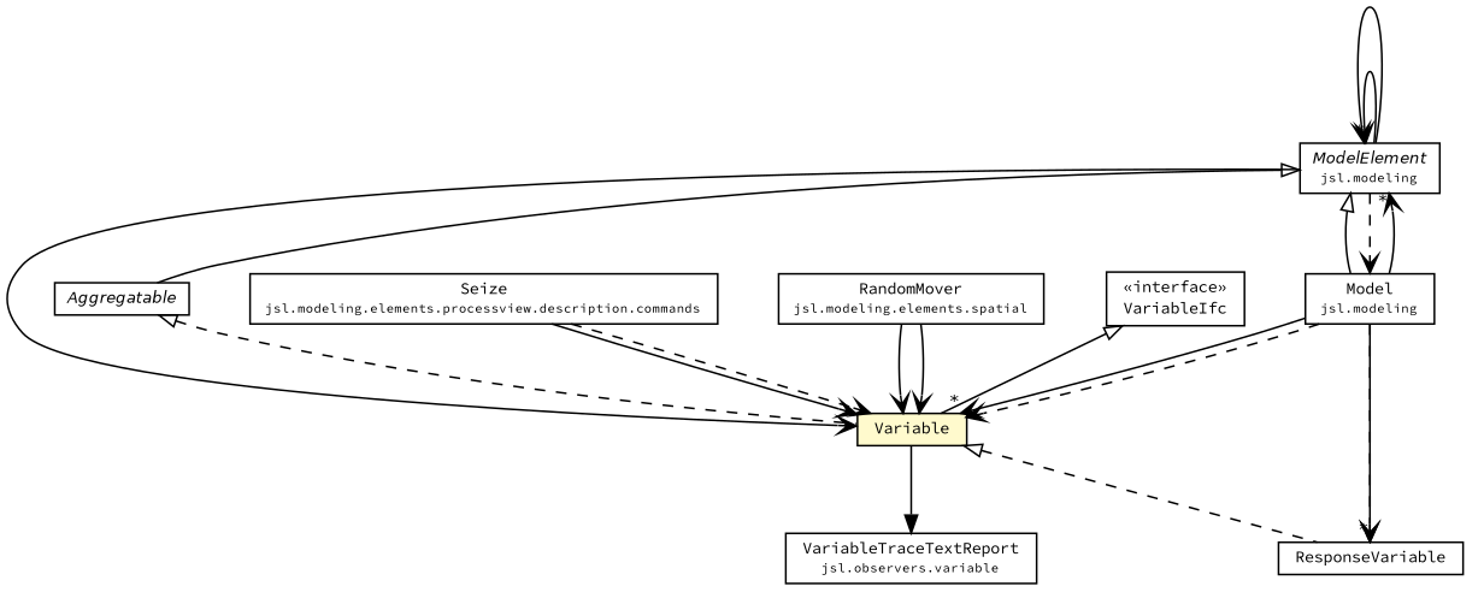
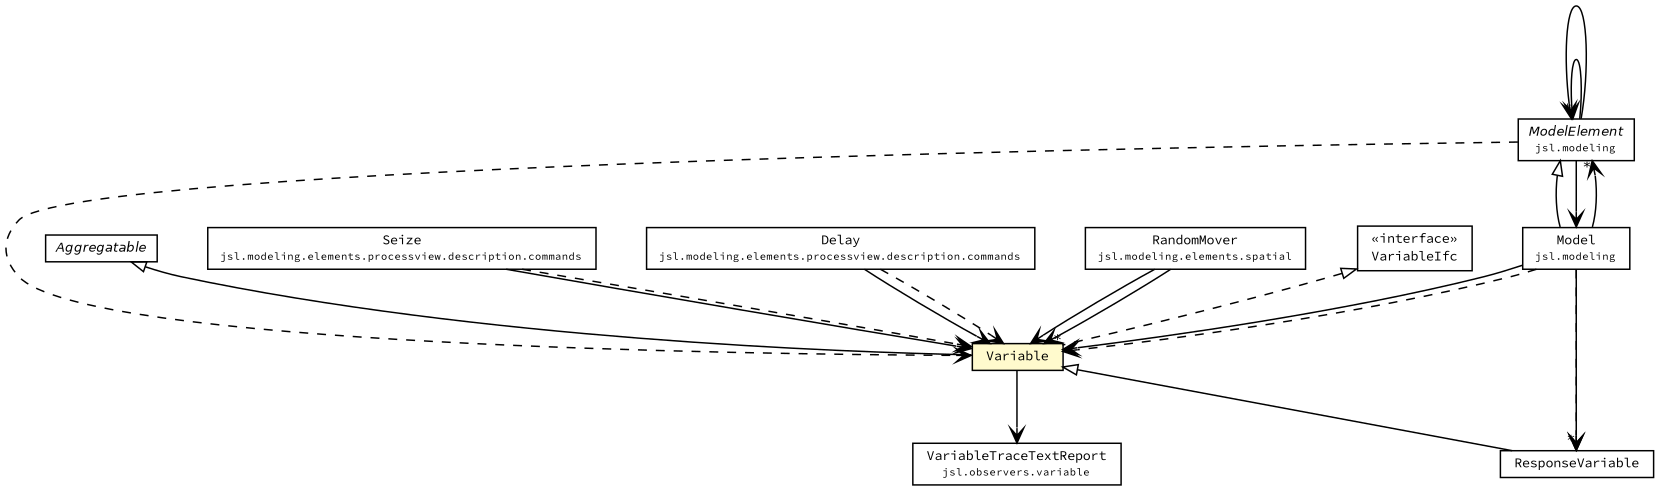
  digraph {
    fontname="Source Code Pro"
    nodesep=0.25
    ranksep=0.5
    node [fontcolor=black fontname="Source Code Pro" fontsize=9.0 shape=plaintext]
    edge [arrowhead=open color=black fontcolor=black fontname="Source Code Pro" fontsize=10.0 headport=p labelfontname=Helvetica labelfontsize=10 tailport=p]
    n1 [label=<<table title="jsl.modeling.ModelElement" border="0" cellborder="1" cellspacing="0" cellpadding="2" port="p" href="../../ModelElement.html"> 		<tr><td><table border="0" cellspacing="0" cellpadding="1"> <tr><td align="center" balign="center"><font face="Helvetica-Oblique"> ModelElement </font></td></tr> <tr><td align="center" balign="center"><font point-size="7.0"> jsl.modeling </font></td></tr> 		</table></td></tr> 		</table>>]
    n2 [label=<<table title="jsl.modeling.Model" border="0" cellborder="1" cellspacing="0" cellpadding="2" port="p" href="../../Model.html"> 		<tr><td><table border="0" cellspacing="0" cellpadding="1"> <tr><td align="center" balign="center"> Model </td></tr> <tr><td align="center" balign="center"><font point-size="7.0"> jsl.modeling </font></td></tr> 		</table></td></tr> 		</table>>]
    n3 [label=<<table title="jsl.modeling.elements.variable.Variable" border="0" cellborder="1" cellspacing="0" cellpadding="2" port="p" bgcolor="lemonChiffon" href="./Variable.html"> 		<tr><td><table border="0" cellspacing="0" cellpadding="1"> <tr><td align="center" balign="center"> Variable </td></tr> 		</table></td></tr> 		</table>>]
    n4 [label=<<table title="jsl.modeling.elements.variable.Aggregatable" border="0" cellborder="1" cellspacing="0" cellpadding="2" port="p" href="./Aggregatable.html"> 		<tr><td><table border="0" cellspacing="0" cellpadding="1"> <tr><td align="center" balign="center"><font face="Helvetica-Oblique"> Aggregatable </font></td></tr> 		</table></td></tr> 		</table>>]
    n5 [label=<<table title="jsl.modeling.elements.variable.ResponseVariable" border="0" cellborder="1" cellspacing="0" cellpadding="2" port="p" href="./ResponseVariable.html"> 		<tr><td><table border="0" cellspacing="0" cellpadding="1"> <tr><td align="center" balign="center"> ResponseVariable </td></tr> 		</table></td></tr> 		</table>>]
    n6 [label=<<table title="jsl.observers.variable.VariableTraceTextReport" border="0" cellborder="1" cellspacing="0" cellpadding="2" port="p" href="../../../observers/variable/VariableTraceTextReport.html"> 		<tr><td><table border="0" cellspacing="0" cellpadding="1"> <tr><td align="center" balign="center"> VariableTraceTextReport </td></tr> <tr><td align="center" balign="center"><font point-size="7.0"> jsl.observers.variable </font></td></tr> 		</table></td></tr> 		</table>>]
    n7 [label=<<table title="jsl.modeling.elements.processview.description.commands.Seize" border="0" cellborder="1" cellspacing="0" cellpadding="2" port="p" href="../processview/description/commands/Seize.html"> 		<tr><td><table border="0" cellspacing="0" cellpadding="1"> <tr><td align="center" balign="center"> Seize </td></tr> <tr><td align="center" balign="center"><font point-size="7.0"> jsl.modeling.elements.processview.description.commands </font></td></tr> 		</table></td></tr> 		</table>>]
+   n8 [label=<<table title="jsl.modeling.elements.processview.description.commands.Delay" border="0" cellborder="1" cellspacing="0" cellpadding="2" port="p" href="../processview/description/commands/Delay.html"> 		<tr><td><table border="0" cellspacing="0" cellpadding="1"> <tr><td align="center" balign="center"> Delay </td></tr> <tr><td align="center" balign="center"><font point-size="7.0"> jsl.modeling.elements.processview.description.commands </font></td></tr> 		</table></td></tr> 		</table>>]
    n9 [label=<<table title="jsl.modeling.elements.spatial.RandomMover" border="0" cellborder="1" cellspacing="0" cellpadding="2" port="p" href="../spatial/RandomMover.html"> 		<tr><td><table border="0" cellspacing="0" cellpadding="1"> <tr><td align="center" balign="center"> RandomMover </td></tr> <tr><td align="center" balign="center"><font point-size="7.0"> jsl.modeling.elements.spatial </font></td></tr> 		</table></td></tr> 		</table>>]
    n10 [label=<<table title="jsl.modeling.elements.variable.VariableIfc" border="0" cellborder="1" cellspacing="0" cellpadding="2" port="p" href="./VariableIfc.html"> 		<tr><td><table border="0" cellspacing="0" cellpadding="1"> <tr><td align="center" balign="center"> &#171;interface&#187; </td></tr> <tr><td align="center" balign="center"> VariableIfc </td></tr> 		</table></td></tr> 		</table>>]
    n1 -> n1 [headlabel="*"]
    n1 -> n1
    n1 -> n2 [arrowtail=empty dir=back fontsize=10 arrowhead="" color="" fontcolor=""]
-   n1 -> n2 [style=dashed]
-   n1 -> n3 [style=solid]
-   n1 -> n4 [arrowtail=empty dir=back fontsize=10 arrowhead="" color="" fontcolor=""]
+   n1 -> n2
+   n1 -> n3 [style=dashed]
    n2 -> n1 [headlabel="*"]
    n2 -> n3 [headlabel="*"]
    n2 -> n3 [style=dashed]
    n2 -> n5 [headlabel="*"]
    n2 -> n5 [style=dashed]
-   n3 -> n5 [arrowtail=empty dir=back fontsize=10 style=dashed arrowhead="" color="" fontcolor=""]
-   n3 -> n6 [arrowhead=normal]
-   n4 -> n3 [arrowtail=empty dir=back fontsize=10 style=dashed arrowhead="" color="" fontcolor=""]
+   n3 -> n5 [arrowtail=empty dir=back fontsize=10 arrowhead="" color="" fontcolor=""]
+   n3 -> n6
+   n4 -> n3 [arrowtail=empty dir=back fontsize=10 arrowhead="" color="" fontcolor=""]
    n7 -> n3
    n7 -> n3 [style=dashed]
+   n8 -> n3
+   n8 -> n3 [style=dashed]
    n9 -> n3
    n9 -> n3
-   n10 -> n3 [arrowtail=empty dir=back fontsize=10 style=solid arrowhead="" color="" fontcolor=""]
+   n10 -> n3 [arrowtail=empty dir=back fontsize=10 style=dashed arrowhead="" color="" fontcolor=""]
  }
